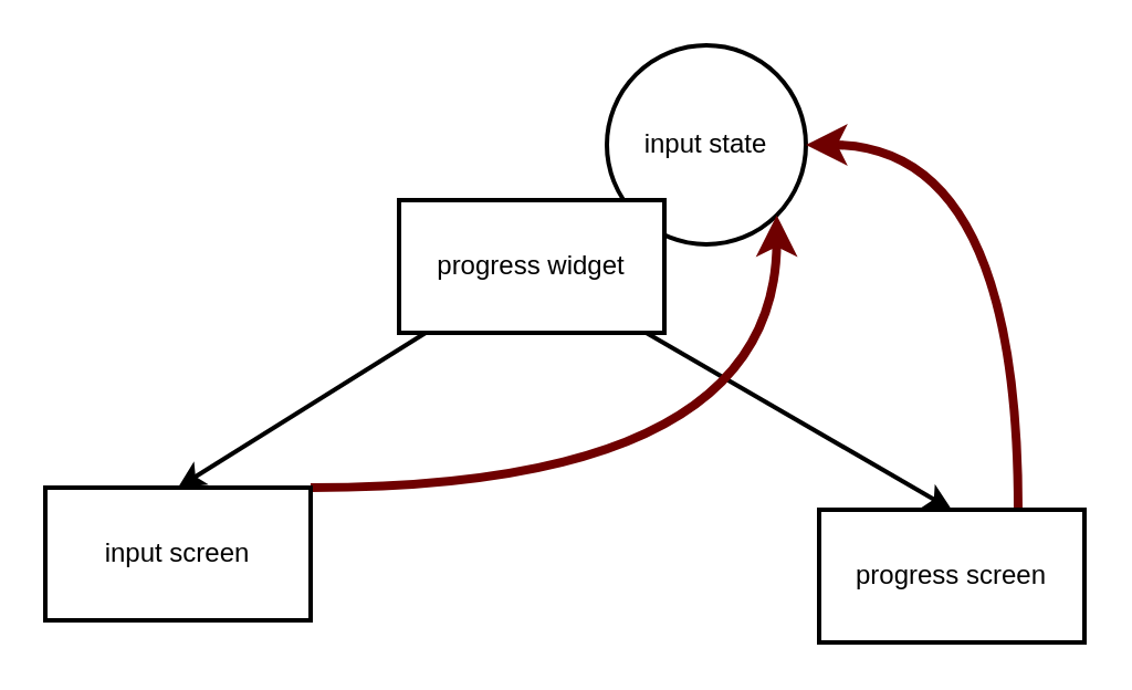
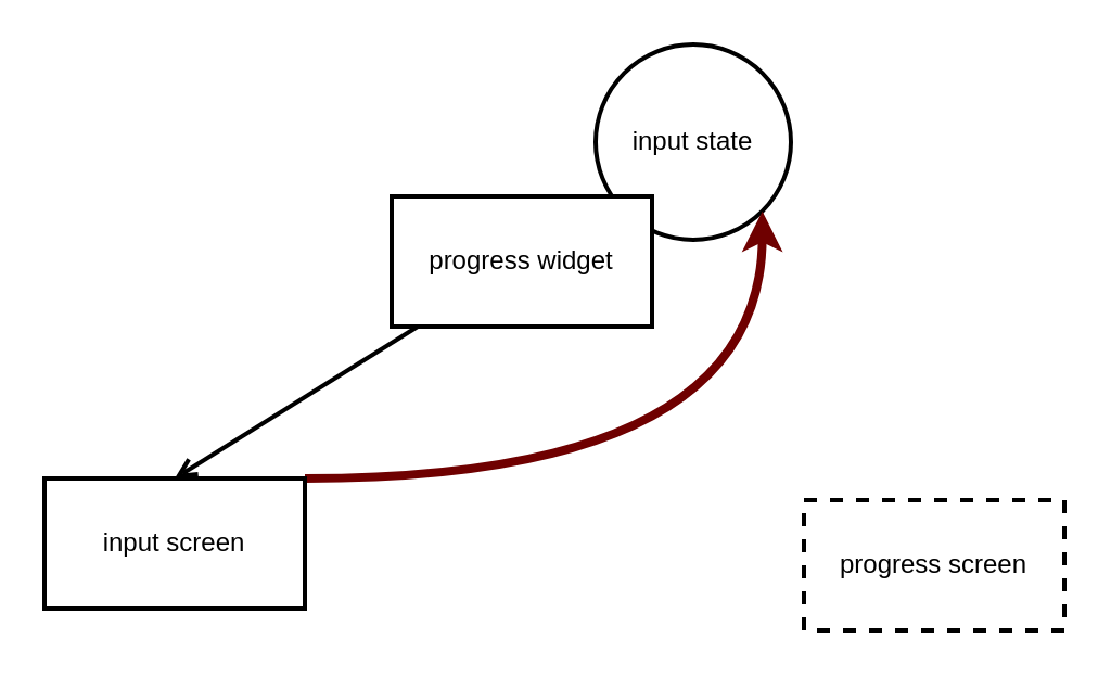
  <mxCell id="0" />
  <mxCell id="1" parent="0" />
- <mxCell id="2" style="edgeStyle=none;html=1;entryX=0.5;entryY=0;entryDx=0;entryDy=0;fillOpacity=100;strokeWidth=2;" edge="1" parent="1" source="9" target="6"><mxGeometry relative="1" as="geometry" /></mxCell>
- <mxCell id="3" style="edgeStyle=none;html=1;entryX=0.5;entryY=0;entryDx=0;entryDy=0;fillOpacity=100;strokeWidth=2;" edge="1" parent="1" source="9" target="8"><mxGeometry relative="1" as="geometry" /></mxCell>
+ <mxCell id="2" style="edgeStyle=none;html=1;entryX=0.5;entryY=0;entryDx=0;entryDy=0;fillOpacity=100;strokeWidth=2;endArrow=open;" edge="1" parent="1" source="9" target="6"><mxGeometry relative="1" as="geometry" /></mxCell>
  <mxCell id="4" value="input state" style="ellipse;whiteSpace=wrap;html=1;fillOpacity=100;strokeWidth=2;sketch=0;" vertex="1" parent="1"><mxGeometry x="274" y="20" width="90" height="90" as="geometry" /></mxCell>
  <mxCell id="5" style="edgeStyle=orthogonalEdgeStyle;html=1;entryX=1;entryY=1;entryDx=0;entryDy=0;curved=1;strokeWidth=4;fillColor=#a20025;strokeColor=#6F0000;fillOpacity=100;" edge="1" parent="1" source="6" target="4"><mxGeometry relative="1" as="geometry"><Array as="points"><mxPoint x="351" y="220" /></Array></mxGeometry></mxCell>
  <mxCell id="6" value="input screen" style="whiteSpace=wrap;html=1;fillOpacity=100;strokeWidth=2;" vertex="1" parent="1"><mxGeometry x="20" y="220" width="120" height="60" as="geometry" /></mxCell>
- <mxCell id="7" style="edgeStyle=orthogonalEdgeStyle;curved=1;html=1;strokeWidth=4;entryX=1;entryY=0.5;entryDx=0;entryDy=0;exitX=0.75;exitY=0;exitDx=0;exitDy=0;fillColor=#a20025;strokeColor=#6F0000;fillOpacity=100;" edge="1" parent="1" source="8" target="4"><mxGeometry relative="1" as="geometry"><mxPoint x="500" y="110" as="targetPoint" /><Array as="points"><mxPoint x="460" y="65" /></Array></mxGeometry></mxCell>
- <mxCell id="8" value="progress screen" style="whiteSpace=wrap;html=1;fillOpacity=100;strokeWidth=2;" vertex="1" parent="1"><mxGeometry x="370" y="230" width="120" height="60" as="geometry" /></mxCell>
+ <mxCell id="8" value="progress screen" style="whiteSpace=wrap;html=1;fillOpacity=100;strokeWidth=2;dashed=1;" vertex="1" parent="1"><mxGeometry x="370" y="230" width="120" height="60" as="geometry" /></mxCell>
  <mxCell id="9" value="progress widget" style="whiteSpace=wrap;html=1;fillOpacity=100;strokeWidth=2;sketch=0;" vertex="1" parent="1"><mxGeometry x="180" y="90" width="120" height="60" as="geometry" /></mxCell>
